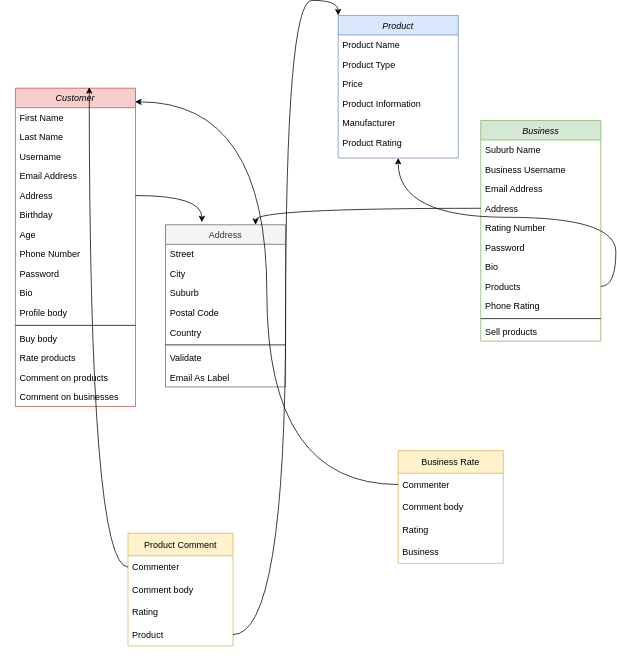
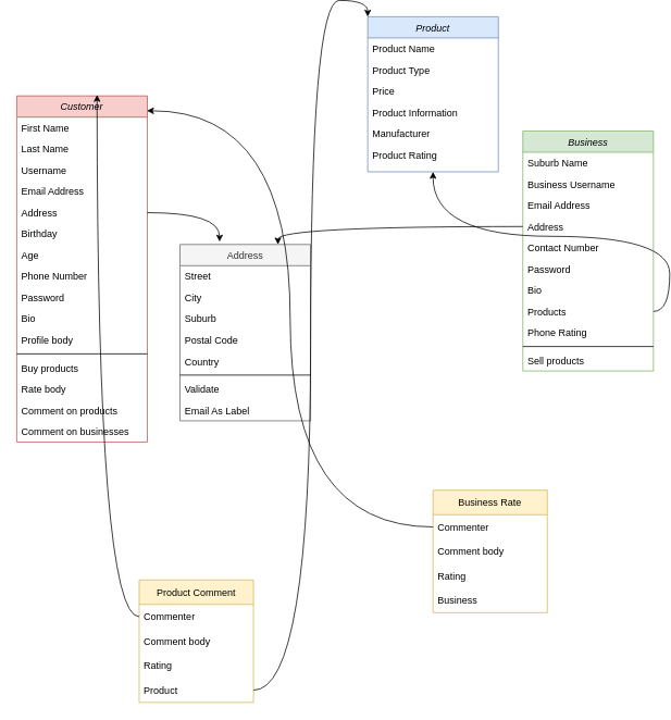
  <mxCell id="0" />
  <mxCell id="1" parent="0" />
  <mxCell id="2" value="Customer" style="swimlane;fontStyle=2;align=center;verticalAlign=top;childLayout=stackLayout;horizontal=1;startSize=26;horizontalStack=0;resizeParent=1;resizeLast=0;collapsible=1;marginBottom=0;rounded=0;shadow=0;strokeWidth=1;fillColor=#f8cecc;strokeColor=#b85450;" parent="1" vertex="1"><mxGeometry x="20" y="117" width="160" height="424" as="geometry"><mxRectangle x="230" y="140" width="160" height="26" as="alternateBounds" /></mxGeometry></mxCell>
  <mxCell id="3" value="First Name" style="text;align=left;verticalAlign=top;spacingLeft=4;spacingRight=4;overflow=hidden;rotatable=0;points=[[0,0.5],[1,0.5]];portConstraint=eastwest;" parent="2" vertex="1"><mxGeometry y="26" width="160" height="26" as="geometry" /></mxCell>
  <mxCell id="4" value="Last Name" style="text;align=left;verticalAlign=top;spacingLeft=4;spacingRight=4;overflow=hidden;rotatable=0;points=[[0,0.5],[1,0.5]];portConstraint=eastwest;rounded=0;shadow=0;html=0;" parent="2" vertex="1"><mxGeometry y="52" width="160" height="26" as="geometry" /></mxCell>
  <mxCell id="5" value="Username" style="text;align=left;verticalAlign=top;spacingLeft=4;spacingRight=4;overflow=hidden;rotatable=0;points=[[0,0.5],[1,0.5]];portConstraint=eastwest;" parent="2" vertex="1"><mxGeometry y="78" width="160" height="26" as="geometry" /></mxCell>
  <mxCell id="6" value="Email Address" style="text;align=left;verticalAlign=top;spacingLeft=4;spacingRight=4;overflow=hidden;rotatable=0;points=[[0,0.5],[1,0.5]];portConstraint=eastwest;rounded=0;shadow=0;html=0;" parent="2" vertex="1"><mxGeometry y="104" width="160" height="26" as="geometry" /></mxCell>
  <mxCell id="7" value="Address" style="text;align=left;verticalAlign=top;spacingLeft=4;spacingRight=4;overflow=hidden;rotatable=0;points=[[0,0.5],[1,0.5]];portConstraint=eastwest;rounded=0;shadow=0;html=0;" parent="2" vertex="1"><mxGeometry y="130" width="160" height="26" as="geometry" /></mxCell>
  <mxCell id="8" value="Birthday" style="text;align=left;verticalAlign=top;spacingLeft=4;spacingRight=4;overflow=hidden;rotatable=0;points=[[0,0.5],[1,0.5]];portConstraint=eastwest;rounded=0;shadow=0;html=0;" parent="2" vertex="1"><mxGeometry y="156" width="160" height="26" as="geometry" /></mxCell>
  <mxCell id="9" value="Age" style="text;align=left;verticalAlign=top;spacingLeft=4;spacingRight=4;overflow=hidden;rotatable=0;points=[[0,0.5],[1,0.5]];portConstraint=eastwest;rounded=0;shadow=0;html=0;" parent="2" vertex="1"><mxGeometry y="182" width="160" height="26" as="geometry" /></mxCell>
  <mxCell id="10" value="Phone Number" style="text;align=left;verticalAlign=top;spacingLeft=4;spacingRight=4;overflow=hidden;rotatable=0;points=[[0,0.5],[1,0.5]];portConstraint=eastwest;rounded=0;shadow=0;html=0;" parent="2" vertex="1"><mxGeometry y="208" width="160" height="26" as="geometry" /></mxCell>
  <mxCell id="11" value="Password" style="text;align=left;verticalAlign=top;spacingLeft=4;spacingRight=4;overflow=hidden;rotatable=0;points=[[0,0.5],[1,0.5]];portConstraint=eastwest;rounded=0;shadow=0;html=0;" parent="2" vertex="1"><mxGeometry y="234" width="160" height="26" as="geometry" /></mxCell>
  <mxCell id="12" value="Bio" style="text;align=left;verticalAlign=top;spacingLeft=4;spacingRight=4;overflow=hidden;rotatable=0;points=[[0,0.5],[1,0.5]];portConstraint=eastwest;rounded=0;shadow=0;html=0;" parent="2" vertex="1"><mxGeometry y="260" width="160" height="26" as="geometry" /></mxCell>
  <mxCell id="13" value="Profile body" style="text;align=left;verticalAlign=top;spacingLeft=4;spacingRight=4;overflow=hidden;rotatable=0;points=[[0,0.5],[1,0.5]];portConstraint=eastwest;rounded=0;shadow=0;html=0;" vertex="1" parent="2"><mxGeometry y="286" width="160" height="26" as="geometry" /></mxCell>
  <mxCell id="14" value="" style="line;html=1;strokeWidth=1;align=left;verticalAlign=middle;spacingTop=-1;spacingLeft=3;spacingRight=3;rotatable=0;labelPosition=right;points=[];portConstraint=eastwest;" parent="2" vertex="1"><mxGeometry y="312" width="160" height="8" as="geometry" /></mxCell>
- <mxCell id="15" value="Buy body" style="text;align=left;verticalAlign=top;spacingLeft=4;spacingRight=4;overflow=hidden;rotatable=0;points=[[0,0.5],[1,0.5]];portConstraint=eastwest;" parent="2" vertex="1"><mxGeometry y="320" width="160" height="26" as="geometry" /></mxCell>
- <mxCell id="16" value="Rate products" style="text;align=left;verticalAlign=top;spacingLeft=4;spacingRight=4;overflow=hidden;rotatable=0;points=[[0,0.5],[1,0.5]];portConstraint=eastwest;" parent="2" vertex="1"><mxGeometry y="346" width="160" height="26" as="geometry" /></mxCell>
+ <mxCell id="15" value="Buy products" style="text;align=left;verticalAlign=top;spacingLeft=4;spacingRight=4;overflow=hidden;rotatable=0;points=[[0,0.5],[1,0.5]];portConstraint=eastwest;" parent="2" vertex="1"><mxGeometry y="320" width="160" height="26" as="geometry" /></mxCell>
+ <mxCell id="16" value="Rate body" style="text;align=left;verticalAlign=top;spacingLeft=4;spacingRight=4;overflow=hidden;rotatable=0;points=[[0,0.5],[1,0.5]];portConstraint=eastwest;" parent="2" vertex="1"><mxGeometry y="346" width="160" height="26" as="geometry" /></mxCell>
  <mxCell id="17" value="Comment on products" style="text;align=left;verticalAlign=top;spacingLeft=4;spacingRight=4;overflow=hidden;rotatable=0;points=[[0,0.5],[1,0.5]];portConstraint=eastwest;" vertex="1" parent="2"><mxGeometry y="372" width="160" height="26" as="geometry" /></mxCell>
  <mxCell id="18" value="Comment on businesses" style="text;align=left;verticalAlign=top;spacingLeft=4;spacingRight=4;overflow=hidden;rotatable=0;points=[[0,0.5],[1,0.5]];portConstraint=eastwest;" vertex="1" parent="2"><mxGeometry y="398" width="160" height="26" as="geometry" /></mxCell>
  <mxCell id="19" value="Business" style="swimlane;fontStyle=2;align=center;verticalAlign=top;childLayout=stackLayout;horizontal=1;startSize=26;horizontalStack=0;resizeParent=1;resizeLast=0;collapsible=1;marginBottom=0;rounded=0;shadow=0;strokeWidth=1;fillColor=#d5e8d4;strokeColor=#82b366;" parent="1" vertex="1"><mxGeometry x="640" y="160" width="160" height="294" as="geometry"><mxRectangle x="230" y="140" width="160" height="26" as="alternateBounds" /></mxGeometry></mxCell>
  <mxCell id="20" value="Suburb Name" style="text;align=left;verticalAlign=top;spacingLeft=4;spacingRight=4;overflow=hidden;rotatable=0;points=[[0,0.5],[1,0.5]];portConstraint=eastwest;" parent="19" vertex="1"><mxGeometry y="26" width="160" height="26" as="geometry" /></mxCell>
  <mxCell id="21" value="Business Username" style="text;align=left;verticalAlign=top;spacingLeft=4;spacingRight=4;overflow=hidden;rotatable=0;points=[[0,0.5],[1,0.5]];portConstraint=eastwest;rounded=0;shadow=0;html=0;" parent="19" vertex="1"><mxGeometry y="52" width="160" height="26" as="geometry" /></mxCell>
  <mxCell id="22" value="Email Address" style="text;align=left;verticalAlign=top;spacingLeft=4;spacingRight=4;overflow=hidden;rotatable=0;points=[[0,0.5],[1,0.5]];portConstraint=eastwest;rounded=0;shadow=0;html=0;" parent="19" vertex="1"><mxGeometry y="78" width="160" height="26" as="geometry" /></mxCell>
  <mxCell id="23" value="Address" style="text;align=left;verticalAlign=top;spacingLeft=4;spacingRight=4;overflow=hidden;rotatable=0;points=[[0,0.5],[1,0.5]];portConstraint=eastwest;rounded=0;shadow=0;html=0;" parent="19" vertex="1"><mxGeometry y="104" width="160" height="26" as="geometry" /></mxCell>
- <mxCell id="24" value="Rating Number" style="text;align=left;verticalAlign=top;spacingLeft=4;spacingRight=4;overflow=hidden;rotatable=0;points=[[0,0.5],[1,0.5]];portConstraint=eastwest;rounded=0;shadow=0;html=0;" parent="19" vertex="1"><mxGeometry y="130" width="160" height="26" as="geometry" /></mxCell>
+ <mxCell id="24" value="Contact Number" style="text;align=left;verticalAlign=top;spacingLeft=4;spacingRight=4;overflow=hidden;rotatable=0;points=[[0,0.5],[1,0.5]];portConstraint=eastwest;rounded=0;shadow=0;html=0;" parent="19" vertex="1"><mxGeometry y="130" width="160" height="26" as="geometry" /></mxCell>
  <mxCell id="25" value="Password" style="text;align=left;verticalAlign=top;spacingLeft=4;spacingRight=4;overflow=hidden;rotatable=0;points=[[0,0.5],[1,0.5]];portConstraint=eastwest;rounded=0;shadow=0;html=0;" parent="19" vertex="1"><mxGeometry y="156" width="160" height="26" as="geometry" /></mxCell>
  <mxCell id="26" value="Bio" style="text;align=left;verticalAlign=top;spacingLeft=4;spacingRight=4;overflow=hidden;rotatable=0;points=[[0,0.5],[1,0.5]];portConstraint=eastwest;rounded=0;shadow=0;html=0;" parent="19" vertex="1"><mxGeometry y="182" width="160" height="26" as="geometry" /></mxCell>
  <mxCell id="27" value="Products" style="text;align=left;verticalAlign=top;spacingLeft=4;spacingRight=4;overflow=hidden;rotatable=0;points=[[0,0.5],[1,0.5]];portConstraint=eastwest;rounded=0;shadow=0;html=0;" parent="19" vertex="1"><mxGeometry y="208" width="160" height="26" as="geometry" /></mxCell>
  <mxCell id="28" value="Phone Rating" style="text;align=left;verticalAlign=top;spacingLeft=4;spacingRight=4;overflow=hidden;rotatable=0;points=[[0,0.5],[1,0.5]];portConstraint=eastwest;rounded=0;shadow=0;html=0;" parent="19" vertex="1"><mxGeometry y="234" width="160" height="26" as="geometry" /></mxCell>
  <mxCell id="29" value="" style="line;html=1;strokeWidth=1;align=left;verticalAlign=middle;spacingTop=-1;spacingLeft=3;spacingRight=3;rotatable=0;labelPosition=right;points=[];portConstraint=eastwest;" parent="19" vertex="1"><mxGeometry y="260" width="160" height="8" as="geometry" /></mxCell>
  <mxCell id="30" value="Sell products" style="text;align=left;verticalAlign=top;spacingLeft=4;spacingRight=4;overflow=hidden;rotatable=0;points=[[0,0.5],[1,0.5]];portConstraint=eastwest;" parent="19" vertex="1"><mxGeometry y="268" width="160" height="26" as="geometry" /></mxCell>
  <mxCell id="31" value="Product" style="swimlane;fontStyle=2;align=center;verticalAlign=top;childLayout=stackLayout;horizontal=1;startSize=26;horizontalStack=0;resizeParent=1;resizeLast=0;collapsible=1;marginBottom=0;rounded=0;shadow=0;strokeWidth=1;fillColor=#dae8fc;strokeColor=#6c8ebf;" parent="1" vertex="1"><mxGeometry x="450" y="20" width="160" height="190" as="geometry"><mxRectangle x="230" y="140" width="160" height="26" as="alternateBounds" /></mxGeometry></mxCell>
  <mxCell id="32" value="Product Name" style="text;align=left;verticalAlign=top;spacingLeft=4;spacingRight=4;overflow=hidden;rotatable=0;points=[[0,0.5],[1,0.5]];portConstraint=eastwest;" parent="31" vertex="1"><mxGeometry y="26" width="160" height="26" as="geometry" /></mxCell>
  <mxCell id="33" value="Product Type" style="text;align=left;verticalAlign=top;spacingLeft=4;spacingRight=4;overflow=hidden;rotatable=0;points=[[0,0.5],[1,0.5]];portConstraint=eastwest;rounded=0;shadow=0;html=0;" parent="31" vertex="1"><mxGeometry y="52" width="160" height="26" as="geometry" /></mxCell>
  <mxCell id="34" value="Price" style="text;align=left;verticalAlign=top;spacingLeft=4;spacingRight=4;overflow=hidden;rotatable=0;points=[[0,0.5],[1,0.5]];portConstraint=eastwest;rounded=0;shadow=0;html=0;" parent="31" vertex="1"><mxGeometry y="78" width="160" height="26" as="geometry" /></mxCell>
  <mxCell id="35" value="Product Information" style="text;align=left;verticalAlign=top;spacingLeft=4;spacingRight=4;overflow=hidden;rotatable=0;points=[[0,0.5],[1,0.5]];portConstraint=eastwest;rounded=0;shadow=0;html=0;" parent="31" vertex="1"><mxGeometry y="104" width="160" height="26" as="geometry" /></mxCell>
  <mxCell id="36" value="Manufacturer" style="text;align=left;verticalAlign=top;spacingLeft=4;spacingRight=4;overflow=hidden;rotatable=0;points=[[0,0.5],[1,0.5]];portConstraint=eastwest;rounded=0;shadow=0;html=0;" parent="31" vertex="1"><mxGeometry y="130" width="160" height="26" as="geometry" /></mxCell>
  <mxCell id="37" value="Product Rating" style="text;align=left;verticalAlign=top;spacingLeft=4;spacingRight=4;overflow=hidden;rotatable=0;points=[[0,0.5],[1,0.5]];portConstraint=eastwest;rounded=0;shadow=0;html=0;" parent="31" vertex="1"><mxGeometry y="156" width="160" height="26" as="geometry" /></mxCell>
  <mxCell id="38" value="Address" style="swimlane;fontStyle=0;align=center;verticalAlign=top;childLayout=stackLayout;horizontal=1;startSize=26;horizontalStack=0;resizeParent=1;resizeLast=0;collapsible=1;marginBottom=0;rounded=0;shadow=0;strokeWidth=1;fillColor=#f5f5f5;fontColor=#333333;strokeColor=#666666;" parent="1" vertex="1"><mxGeometry x="220" y="299" width="160" height="216" as="geometry"><mxRectangle x="550" y="140" width="160" height="26" as="alternateBounds" /></mxGeometry></mxCell>
  <mxCell id="39" value="Street" style="text;align=left;verticalAlign=top;spacingLeft=4;spacingRight=4;overflow=hidden;rotatable=0;points=[[0,0.5],[1,0.5]];portConstraint=eastwest;" parent="38" vertex="1"><mxGeometry y="26" width="160" height="26" as="geometry" /></mxCell>
  <mxCell id="40" value="City" style="text;align=left;verticalAlign=top;spacingLeft=4;spacingRight=4;overflow=hidden;rotatable=0;points=[[0,0.5],[1,0.5]];portConstraint=eastwest;rounded=0;shadow=0;html=0;" parent="38" vertex="1"><mxGeometry y="52" width="160" height="26" as="geometry" /></mxCell>
  <mxCell id="41" value="Suburb" style="text;align=left;verticalAlign=top;spacingLeft=4;spacingRight=4;overflow=hidden;rotatable=0;points=[[0,0.5],[1,0.5]];portConstraint=eastwest;rounded=0;shadow=0;html=0;" parent="38" vertex="1"><mxGeometry y="78" width="160" height="26" as="geometry" /></mxCell>
  <mxCell id="42" value="Postal Code" style="text;align=left;verticalAlign=top;spacingLeft=4;spacingRight=4;overflow=hidden;rotatable=0;points=[[0,0.5],[1,0.5]];portConstraint=eastwest;rounded=0;shadow=0;html=0;" parent="38" vertex="1"><mxGeometry y="104" width="160" height="26" as="geometry" /></mxCell>
  <mxCell id="43" value="Country" style="text;align=left;verticalAlign=top;spacingLeft=4;spacingRight=4;overflow=hidden;rotatable=0;points=[[0,0.5],[1,0.5]];portConstraint=eastwest;rounded=0;shadow=0;html=0;" parent="38" vertex="1"><mxGeometry y="130" width="160" height="26" as="geometry" /></mxCell>
  <mxCell id="44" value="" style="line;html=1;strokeWidth=1;align=left;verticalAlign=middle;spacingTop=-1;spacingLeft=3;spacingRight=3;rotatable=0;labelPosition=right;points=[];portConstraint=eastwest;" parent="38" vertex="1"><mxGeometry y="156" width="160" height="8" as="geometry" /></mxCell>
  <mxCell id="45" value="Validate" style="text;align=left;verticalAlign=top;spacingLeft=4;spacingRight=4;overflow=hidden;rotatable=0;points=[[0,0.5],[1,0.5]];portConstraint=eastwest;" parent="38" vertex="1"><mxGeometry y="164" width="160" height="26" as="geometry" /></mxCell>
  <mxCell id="46" value="Email As Label" style="text;align=left;verticalAlign=top;spacingLeft=4;spacingRight=4;overflow=hidden;rotatable=0;points=[[0,0.5],[1,0.5]];portConstraint=eastwest;" parent="38" vertex="1"><mxGeometry y="190" width="160" height="26" as="geometry" /></mxCell>
  <mxCell id="47" style="edgeStyle=orthogonalEdgeStyle;rounded=0;orthogonalLoop=1;jettySize=auto;html=1;exitX=1;exitY=0.5;exitDx=0;exitDy=0;entryX=0.303;entryY=-0.016;entryDx=0;entryDy=0;entryPerimeter=0;curved=1;" parent="1" source="7" target="38" edge="1"><mxGeometry relative="1" as="geometry" /></mxCell>
  <mxCell id="48" style="edgeStyle=orthogonalEdgeStyle;rounded=0;orthogonalLoop=1;jettySize=auto;html=1;exitX=0;exitY=0.5;exitDx=0;exitDy=0;entryX=0.75;entryY=0;entryDx=0;entryDy=0;curved=1;" parent="1" source="23" target="38" edge="1"><mxGeometry relative="1" as="geometry"><mxPoint x="350" y="350" as="targetPoint" /></mxGeometry></mxCell>
  <mxCell id="49" style="edgeStyle=orthogonalEdgeStyle;rounded=0;orthogonalLoop=1;jettySize=auto;html=1;exitX=1;exitY=0.5;exitDx=0;exitDy=0;curved=1;" parent="1" source="27" target="31" edge="1"><mxGeometry relative="1" as="geometry" /></mxCell>
  <mxCell id="50" value="Product Comment" style="swimlane;fontStyle=0;childLayout=stackLayout;horizontal=1;startSize=30;horizontalStack=0;resizeParent=1;resizeParentMax=0;resizeLast=0;collapsible=1;marginBottom=0;fillColor=#fff2cc;strokeColor=#d6b656;" vertex="1" parent="1"><mxGeometry x="170" y="710" width="140" height="150" as="geometry" /></mxCell>
  <mxCell id="51" value="Commenter" style="text;strokeColor=none;fillColor=none;align=left;verticalAlign=middle;spacingLeft=4;spacingRight=4;overflow=hidden;points=[[0,0.5],[1,0.5]];portConstraint=eastwest;rotatable=0;" vertex="1" parent="50"><mxGeometry y="30" width="140" height="30" as="geometry" /></mxCell>
  <mxCell id="52" value="Comment body" style="text;strokeColor=none;fillColor=none;align=left;verticalAlign=middle;spacingLeft=4;spacingRight=4;overflow=hidden;points=[[0,0.5],[1,0.5]];portConstraint=eastwest;rotatable=0;" vertex="1" parent="50"><mxGeometry y="60" width="140" height="30" as="geometry" /></mxCell>
  <mxCell id="53" value="Rating" style="text;strokeColor=none;fillColor=none;align=left;verticalAlign=middle;spacingLeft=4;spacingRight=4;overflow=hidden;points=[[0,0.5],[1,0.5]];portConstraint=eastwest;rotatable=0;" vertex="1" parent="50"><mxGeometry y="90" width="140" height="30" as="geometry" /></mxCell>
  <mxCell id="54" value="Product" style="text;strokeColor=none;fillColor=none;align=left;verticalAlign=middle;spacingLeft=4;spacingRight=4;overflow=hidden;points=[[0,0.5],[1,0.5]];portConstraint=eastwest;rotatable=0;" vertex="1" parent="50"><mxGeometry y="120" width="140" height="30" as="geometry" /></mxCell>
  <mxCell id="55" style="rounded=0;orthogonalLoop=1;jettySize=auto;html=1;exitX=0;exitY=0.5;exitDx=0;exitDy=0;entryX=0.615;entryY=-0.003;entryDx=0;entryDy=0;entryPerimeter=0;edgeStyle=orthogonalEdgeStyle;curved=1;" edge="1" parent="1" source="51" target="2"><mxGeometry relative="1" as="geometry" /></mxCell>
  <mxCell id="56" style="edgeStyle=orthogonalEdgeStyle;curved=1;rounded=0;orthogonalLoop=1;jettySize=auto;html=1;exitX=1;exitY=0.5;exitDx=0;exitDy=0;entryX=0;entryY=0;entryDx=0;entryDy=0;" edge="1" parent="1" source="54" target="31"><mxGeometry relative="1" as="geometry" /></mxCell>
  <mxCell id="57" value="Business Rate" style="swimlane;fontStyle=0;childLayout=stackLayout;horizontal=1;startSize=30;horizontalStack=0;resizeParent=1;resizeParentMax=0;resizeLast=0;collapsible=1;marginBottom=0;fillColor=#fff2cc;strokeColor=#d6b656;" vertex="1" parent="1"><mxGeometry x="530" y="600" width="140" height="150" as="geometry" /></mxCell>
  <mxCell id="58" value="Commenter" style="text;strokeColor=none;fillColor=none;align=left;verticalAlign=middle;spacingLeft=4;spacingRight=4;overflow=hidden;points=[[0,0.5],[1,0.5]];portConstraint=eastwest;rotatable=0;" vertex="1" parent="57"><mxGeometry y="30" width="140" height="30" as="geometry" /></mxCell>
  <mxCell id="59" value="Comment body" style="text;strokeColor=none;fillColor=none;align=left;verticalAlign=middle;spacingLeft=4;spacingRight=4;overflow=hidden;points=[[0,0.5],[1,0.5]];portConstraint=eastwest;rotatable=0;" vertex="1" parent="57"><mxGeometry y="60" width="140" height="30" as="geometry" /></mxCell>
  <mxCell id="60" value="Rating" style="text;strokeColor=none;fillColor=none;align=left;verticalAlign=middle;spacingLeft=4;spacingRight=4;overflow=hidden;points=[[0,0.5],[1,0.5]];portConstraint=eastwest;rotatable=0;" vertex="1" parent="57"><mxGeometry y="90" width="140" height="30" as="geometry" /></mxCell>
  <mxCell id="61" value="Business" style="text;strokeColor=none;fillColor=none;align=left;verticalAlign=middle;spacingLeft=4;spacingRight=4;overflow=hidden;points=[[0,0.5],[1,0.5]];portConstraint=eastwest;rotatable=0;" vertex="1" parent="57"><mxGeometry y="120" width="140" height="30" as="geometry" /></mxCell>
  <mxCell id="62" style="edgeStyle=orthogonalEdgeStyle;curved=1;rounded=0;orthogonalLoop=1;jettySize=auto;html=1;exitX=0;exitY=0.5;exitDx=0;exitDy=0;entryX=0.997;entryY=0.043;entryDx=0;entryDy=0;entryPerimeter=0;" edge="1" parent="1" source="58" target="2"><mxGeometry relative="1" as="geometry" /></mxCell>
